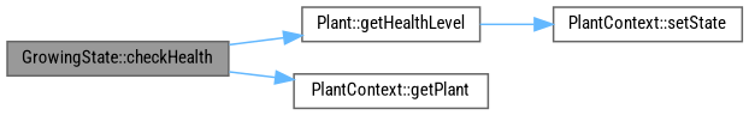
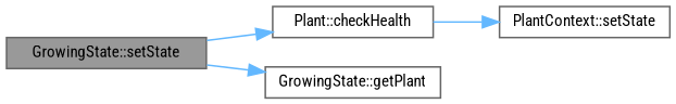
  digraph {
    fontname="Roboto Condensed"
    rankdir=LR
    node [color=grey40 fillcolor=white fontname="Roboto Condensed" fontsize=10 shape=box style=filled]
    edge [color=steelblue1 fontname="Roboto Condensed" fontsize=10 labelfontname=Helvetica labelfontsize=10 style=solid]
-   n1 [color=gray40 fillcolor=grey60 fontcolor=black height=0.2 label="GrowingState::checkHealth" width=0.4]
-   n2 [height=0.2 label="Plant::getHealthLevel" width=0.4]
-   n3 [height=0.2 label="PlantContext::getPlant" width=0.4]
+   n1 [color=gray40 fillcolor=grey60 fontcolor=black height=0.2 label="GrowingState::setState" width=0.4]
+   n2 [height=0.2 label="Plant::checkHealth" width=0.4]
+   n3 [height=0.2 label="GrowingState::getPlant" width=0.4]
    n4 [height=0.2 label="PlantContext::setState" width=0.4]
    n1 -> n2
    n1 -> n3
    n2 -> n4
  }
